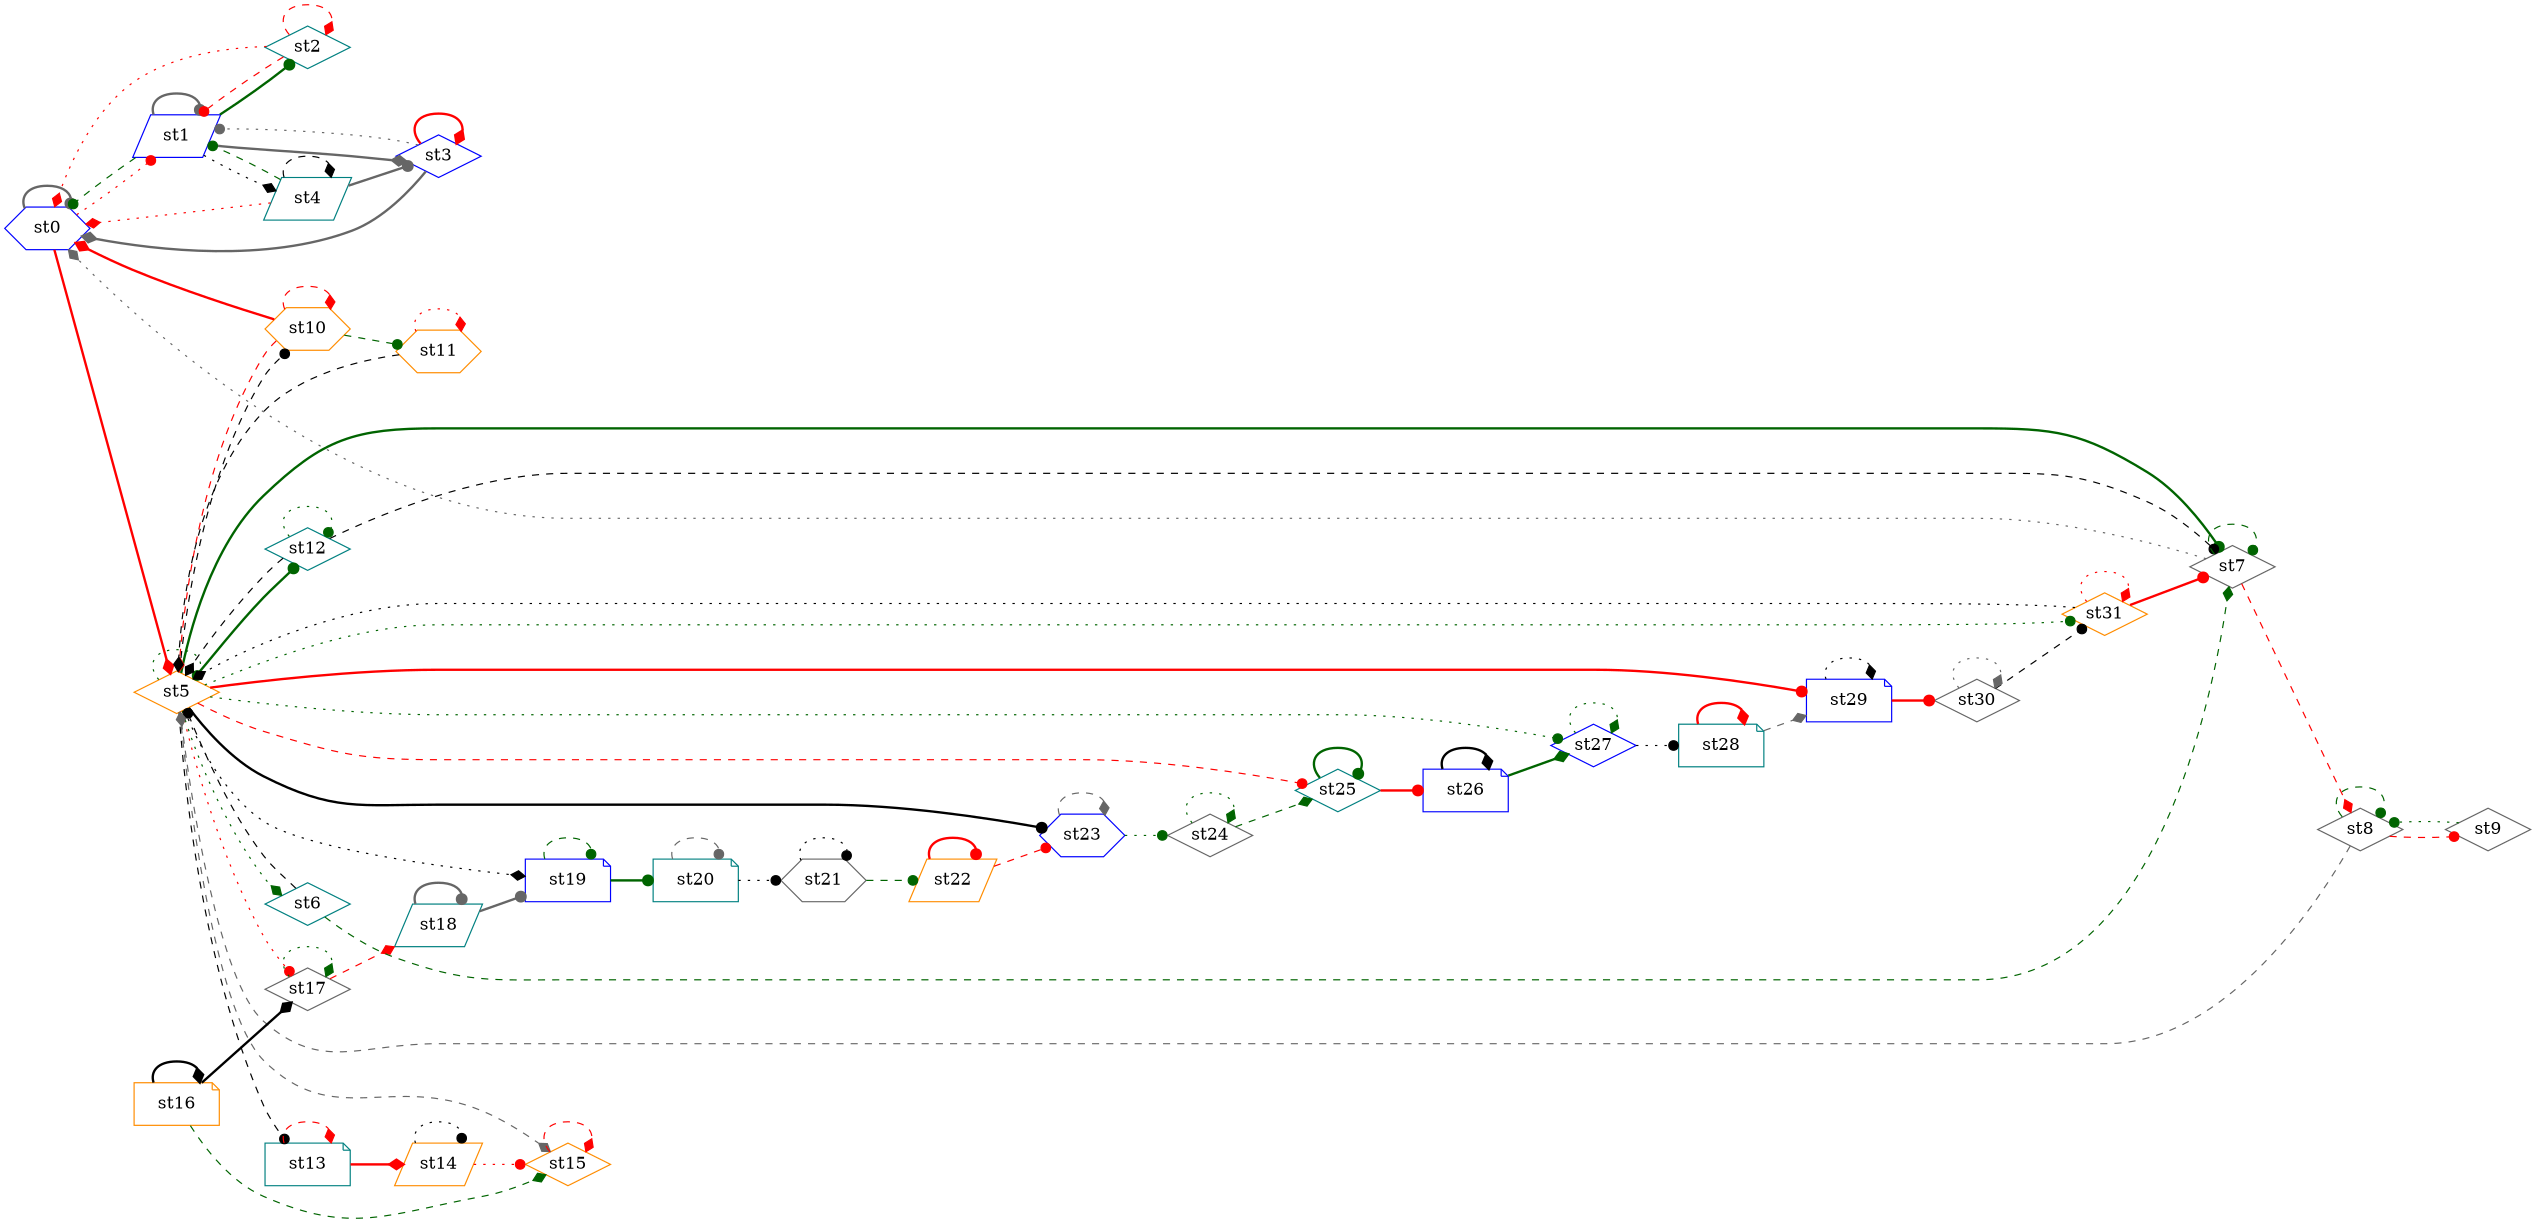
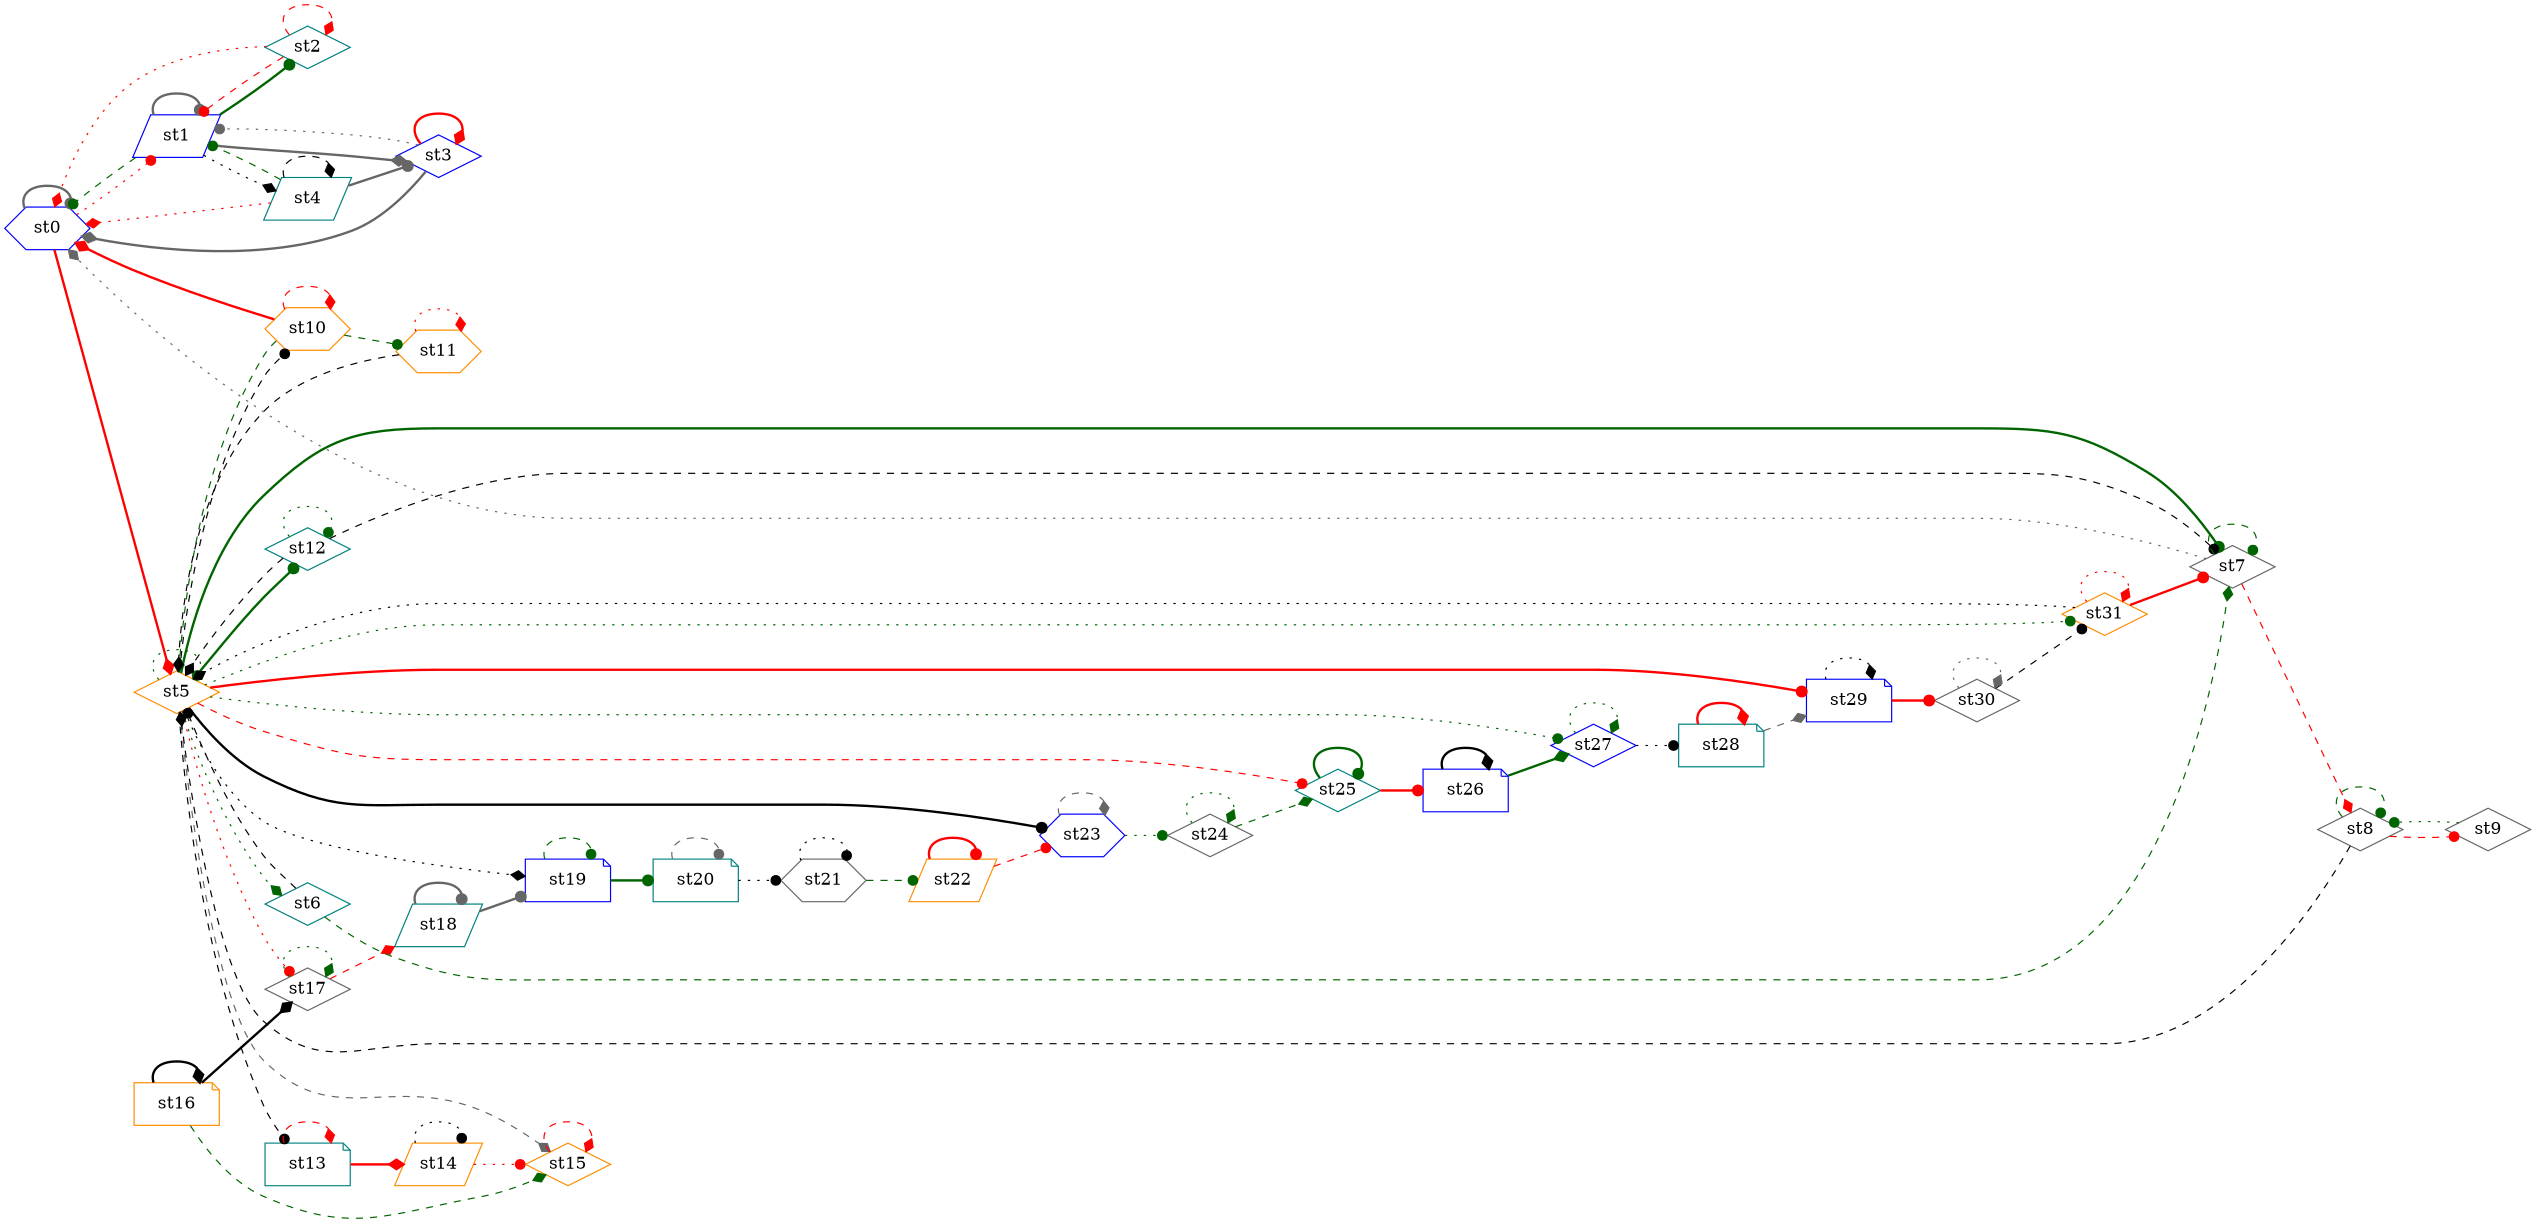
  digraph {
    rankdir=LR
    node [color=teal fixedsize=true shape=diamond style=unfilled]
    edge [arrowhead=dot color=red style=dashed]
    st0 [color=blue shape=hexagon width=1]
    st1 [color=blue shape=parallelogram width=1]
    st5 [color=darkorange width=1]
    st2 [width=1]
    st3 [color=blue width=1]
    st4 [shape=parallelogram width=1]
    st10 [color=darkorange shape=hexagon width=1]
    st12 [width=1]
    st7 [color=gray40 width=1]
    st13 [shape=note width=1]
    st15 [color=darkorange width=1]
    st17 [color=gray40 width=1]
    st19 [color=blue shape=note width=1]
    st23 [color=blue shape=hexagon width=1]
    st25 [width=1]
    st27 [color=blue width=1]
    st29 [color=blue shape=note width=1]
    st31 [color=darkorange width=1]
    st6 [width=1]
    st11 [color=darkorange shape=hexagon width=1]
    st8 [color=gray40 width=1]
    st14 [color=darkorange shape=parallelogram width=1]
    st16 [color=darkorange shape=note width=1]
    st18 [shape=parallelogram width=1]
    st20 [shape=note width=1]
    st21 [color=gray40 shape=hexagon width=1]
    st22 [color=darkorange shape=parallelogram width=1]
    st24 [color=gray40 width=1]
    st26 [color=blue shape=note width=1]
    st28 [shape=note width=1]
    st30 [color=gray40 width=1]
    st9 [color=gray40 width=1]
    st0 -> st0 [color=gray40 style=bold]
    st0 -> st1 [style=dotted]
    st0 -> st5 [arrowhead=diamond style=bold]
    st1 -> st0 [color=darkgreen]
    st1 -> st1 [color=gray40 style=bold]
    st1 -> st2 [color=darkgreen style=bold]
    st1 -> st3 [arrowhead=diamond color=gray40 style=bold]
    st1 -> st4 [arrowhead=diamond color=black style=dotted]
    st5 -> st5 [color=darkgreen style=dotted]
    st5 -> st10 [color=black]
    st5 -> st12 [color=darkgreen style=bold]
    st5 -> st7 [color=darkgreen style=bold]
    st5 -> st13 [color=black]
    st5 -> st15 [arrowhead=diamond color=gray40]
    st5 -> st17 [style=dotted]
    st5 -> st19 [arrowhead=diamond color=black style=dotted]
    st5 -> st23 [color=black style=bold]
    st5 -> st25
    st5 -> st27 [color=darkgreen style=dotted]
    st5 -> st29 [style=bold]
    st5 -> st31 [color=darkgreen style=dotted]
    st5 -> st6 [arrowhead=diamond color=darkgreen style=dotted]
    st2 -> st0 [arrowhead=diamond style=dotted]
    st2 -> st1
    st2 -> st2 [arrowhead=diamond]
    st3 -> st0 [arrowhead=diamond color=gray40 style=bold]
    st3 -> st1 [color=gray40 style=dotted]
    st3 -> st3 [arrowhead=diamond style=bold]
    st4 -> st0 [arrowhead=diamond style=dotted]
    st4 -> st1 [color=darkgreen]
    st4 -> st3 [color=gray40 style=bold]
    st4 -> st4 [arrowhead=diamond color=black]
    st10 -> st0 [arrowhead=diamond style=bold]
-   st10 -> st5 [arrowhead=diamond]
+   st10 -> st5 [arrowhead=diamond color=darkgreen]
    st10 -> st10 [arrowhead=diamond]
    st10 -> st11 [color=darkgreen]
    st12 -> st5 [arrowhead=diamond color=black]
    st12 -> st12 [color=darkgreen style=dotted]
    st12 -> st7 [color=black]
    st7 -> st0 [arrowhead=diamond color=gray40 style=dotted]
    st7 -> st7 [color=darkgreen]
    st7 -> st8 [arrowhead=diamond]
    st13 -> st13 [arrowhead=diamond]
    st13 -> st14 [arrowhead=diamond style=bold]
    st15 -> st15 [arrowhead=diamond]
    st17 -> st17 [arrowhead=diamond color=darkgreen style=dotted]
    st17 -> st18 [arrowhead=diamond]
    st19 -> st19 [color=darkgreen]
    st19 -> st20 [color=darkgreen style=bold]
    st23 -> st23 [arrowhead=diamond color=gray40]
    st23 -> st24 [color=darkgreen style=dotted]
    st25 -> st25 [color=darkgreen style=bold]
    st25 -> st26 [style=bold]
    st27 -> st27 [arrowhead=diamond color=darkgreen style=dotted]
    st27 -> st28 [color=black style=dotted]
    st29 -> st29 [arrowhead=diamond color=black style=dotted]
    st29 -> st30 [style=bold]
    st31 -> st5 [arrowhead=diamond color=black style=dotted]
    st31 -> st7 [style=bold]
    st31 -> st31 [arrowhead=diamond style=dotted]
    st6 -> st5 [color=black]
    st6 -> st7 [arrowhead=diamond color=darkgreen]
    st11 -> st5 [arrowhead=diamond color=black]
    st11 -> st11 [arrowhead=diamond style=dotted]
-   st8 -> st5 [arrowhead=diamond color=gray40]
+   st8 -> st5 [arrowhead=diamond color=black]
    st8 -> st8 [color=darkgreen]
    st8 -> st9
    st14 -> st15 [style=dotted]
    st14 -> st14 [color=black style=dotted]
    st16 -> st15 [arrowhead=diamond color=darkgreen]
    st16 -> st17 [arrowhead=diamond color=black style=bold]
    st16 -> st16 [arrowhead=diamond color=black style=bold]
    st18 -> st19 [color=gray40 style=bold]
    st18 -> st18 [color=gray40 style=bold]
    st20 -> st20 [color=gray40]
    st20 -> st21 [color=black style=dotted]
    st21 -> st21 [color=black style=dotted]
    st21 -> st22 [color=darkgreen]
    st22 -> st23
    st22 -> st22 [style=bold]
    st24 -> st25 [arrowhead=diamond color=darkgreen]
    st24 -> st24 [arrowhead=diamond color=darkgreen style=dotted]
    st26 -> st27 [arrowhead=diamond color=darkgreen style=bold]
    st26 -> st26 [arrowhead=diamond color=black style=bold]
    st28 -> st29 [arrowhead=diamond color=gray40]
    st28 -> st28 [arrowhead=diamond style=bold]
    st30 -> st31 [color=black]
    st30 -> st30 [arrowhead=diamond color=gray40 style=dotted]
    st9 -> st8 [color=darkgreen style=dotted]
  }
